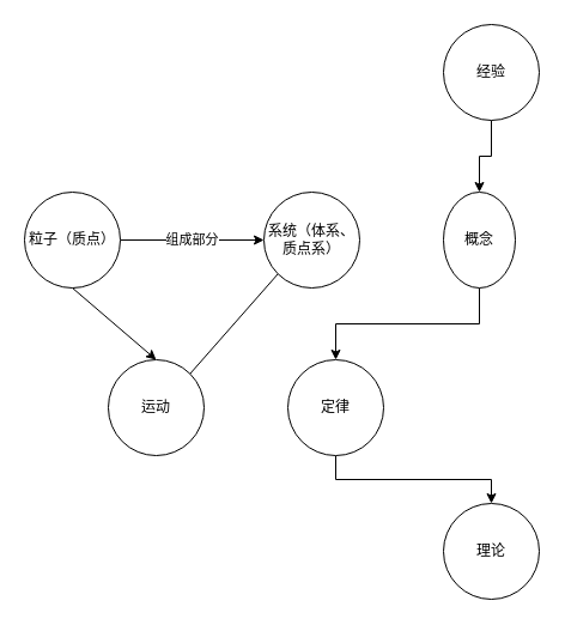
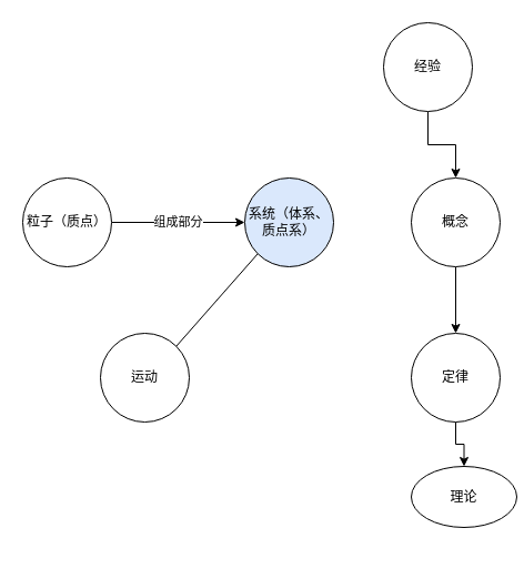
  <mxCell id="0" />
  <mxCell id="1" parent="0" />
  <mxCell id="2" parent="1" style="rounded=0;orthogonalLoop=1;jettySize=auto;html=1;exitX=0;exitY=1;exitDx=0;exitDy=0;entryX=1;entryY=0;entryDx=0;entryDy=0;endArrow=none;" target="14" source="3" edge="1"><mxGeometry as="geometry" relative="1" /></mxCell>
- <mxCell id="3" value="系统（体系、质点系）" parent="1" vertex="1" style="ellipse;whiteSpace=wrap;html=1;aspect=fixed;rotation=0;"><mxGeometry as="geometry" height="80" width="80" x="220" y="160" /></mxCell>
+ <mxCell id="3" value="系统（体系、质点系）" parent="1" vertex="1" style="ellipse;whiteSpace=wrap;html=1;aspect=fixed;rotation=0;fillColor=#dae8fc;"><mxGeometry as="geometry" height="80" width="80" x="220" y="160" /></mxCell>
  <mxCell id="4" value="组成部分" parent="1" style="rounded=0;orthogonalLoop=1;jettySize=auto;html=1;exitX=1;exitY=0.5;exitDx=0;exitDy=0;entryX=0;entryY=0.5;entryDx=0;entryDy=0;" target="3" source="6" edge="1"><mxGeometry as="geometry" relative="1" /></mxCell>
- <mxCell id="5" parent="1" style="rounded=0;orthogonalLoop=1;jettySize=auto;html=1;exitX=0.5;exitY=1;exitDx=0;exitDy=0;entryX=0.5;entryY=0;entryDx=0;entryDy=0;" target="14" source="6" edge="1"><mxGeometry as="geometry" relative="1" /></mxCell>
  <mxCell id="6" value="粒子（质点）" parent="1" vertex="1" style="ellipse;whiteSpace=wrap;html=1;aspect=fixed;rotation=0;"><mxGeometry as="geometry" height="80" width="80" x="20" y="160" /></mxCell>
  <mxCell id="7" parent="1" style="edgeStyle=orthogonalEdgeStyle;rounded=0;orthogonalLoop=1;jettySize=auto;html=1;exitX=0.5;exitY=1;exitDx=0;exitDy=0;" target="10" source="8" edge="1"><mxGeometry as="geometry" relative="1" /></mxCell>
- <mxCell id="8" value="概念" parent="1" vertex="1" style="ellipse;whiteSpace=wrap;html=1;aspect=fixed;"><mxGeometry x="370" y="160" as="geometry" height="80" width="60" /></mxCell>
+ <mxCell id="8" value="概念" parent="1" vertex="1" style="ellipse;whiteSpace=wrap;html=1;aspect=fixed;"><mxGeometry as="geometry" height="80" width="80" x="370" y="160" /></mxCell>
  <mxCell id="9" parent="1" style="edgeStyle=orthogonalEdgeStyle;rounded=0;orthogonalLoop=1;jettySize=auto;html=1;exitX=0.5;exitY=1;exitDx=0;exitDy=0;entryX=0.5;entryY=0;entryDx=0;entryDy=0;" target="13" source="10" edge="1"><mxGeometry as="geometry" relative="1" /></mxCell>
- <mxCell id="10" value="定律" parent="1" vertex="1" style="ellipse;whiteSpace=wrap;html=1;aspect=fixed;"><mxGeometry x="240" y="300" as="geometry" height="80" width="80" /></mxCell>
+ <mxCell id="10" value="定律" parent="1" vertex="1" style="ellipse;whiteSpace=wrap;html=1;aspect=fixed;"><mxGeometry as="geometry" height="80" width="80" x="370" y="300" /></mxCell>
  <mxCell id="11" parent="1" style="edgeStyle=orthogonalEdgeStyle;rounded=0;orthogonalLoop=1;jettySize=auto;html=1;" target="8" source="12" edge="1"><mxGeometry as="geometry" relative="1" /></mxCell>
- <mxCell id="12" value="经验" parent="1" vertex="1" style="ellipse;whiteSpace=wrap;html=1;aspect=fixed;"><mxGeometry as="geometry" height="80" width="80" x="370" y="20" /></mxCell>
- <mxCell id="13" value="理论" parent="1" vertex="1" style="ellipse;whiteSpace=wrap;html=1;aspect=fixed;"><mxGeometry as="geometry" height="80" width="80" x="370" y="420" /></mxCell>
+ <mxCell id="12" value="经验" parent="1" vertex="1" style="ellipse;whiteSpace=wrap;html=1;aspect=fixed;"><mxGeometry x="345" y="20" as="geometry" height="80" width="80" /></mxCell>
+ <mxCell id="13" value="理论" parent="1" vertex="1" style="ellipse;whiteSpace=wrap;html=1;aspect=fixed;"><mxGeometry x="370" y="420" as="geometry" height="55" width="95" /></mxCell>
  <mxCell id="14" value="运动" parent="1" vertex="1" style="ellipse;whiteSpace=wrap;html=1;aspect=fixed;"><mxGeometry as="geometry" height="80" width="80" x="90" y="300" /></mxCell>
